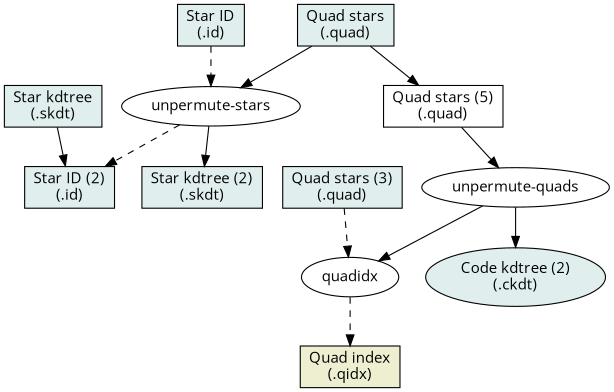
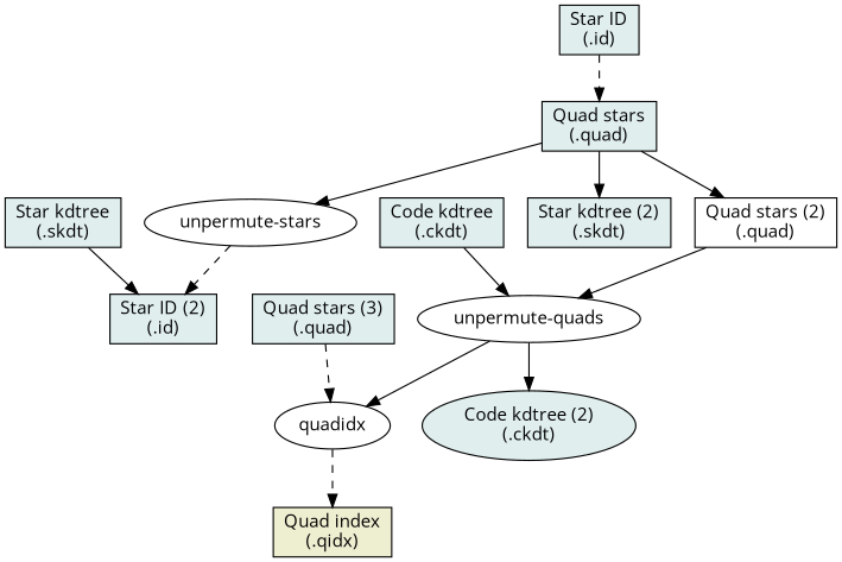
  graph {
    fontname="Open Sans"
    rankdir=TB
    node [fillcolor=azure2 fontname="Open Sans" shape=box style=filled]
    edge [dir=forward fontname="Open Sans"]
    n1 [label="Star kdtree\n(.skdt)"]
    n2 [label="Star ID (2)\n(.id)"]
    n3 [fillcolor=lightyellow2 label="unpermute-stars" shape=ellipse style=""]
    n4 [label="Star kdtree (2)\n(.skdt)"]
    n5 [label="Quad stars\n(.quad)"]
-   n6 [fillcolor=lightyellow2 label="Quad stars (5)\n(.quad)" style=""]
+   n6 [fillcolor=lightyellow2 label="Quad stars (2)\n(.quad)" style=""]
    n7 [label="Star ID\n(.id)"]
+   n8 [label="Code kdtree\n(.ckdt)"]
    n9 [fillcolor=lightyellow2 label="unpermute-quads" shape=ellipse style=""]
    quadidx [fillcolor=lightyellow2 shape=ellipse style=""]
    n11 [label="Code kdtree (2)\n(.ckdt)" shape=ellipse]
    n12 [label="Quad stars (3)\n(.quad)"]
    n13 [fillcolor=lightyellow2 label="Quad index\n(.qidx)"]
    n1 -- n2
    n3 -- n2 [style=dashed]
-   n3 -- n4
+   n5 -- n4
    n5 -- n3
    n5 -- n6
    n6 -- n9
-   n7 -- n3 [style=dashed]
+   n7 -- n5 [style=dashed]
+   n8 -- n9
    n9 -- quadidx
    n9 -- n11
    quadidx -- n13 [style=dashed]
    n12 -- quadidx [style=dashed]
  }
